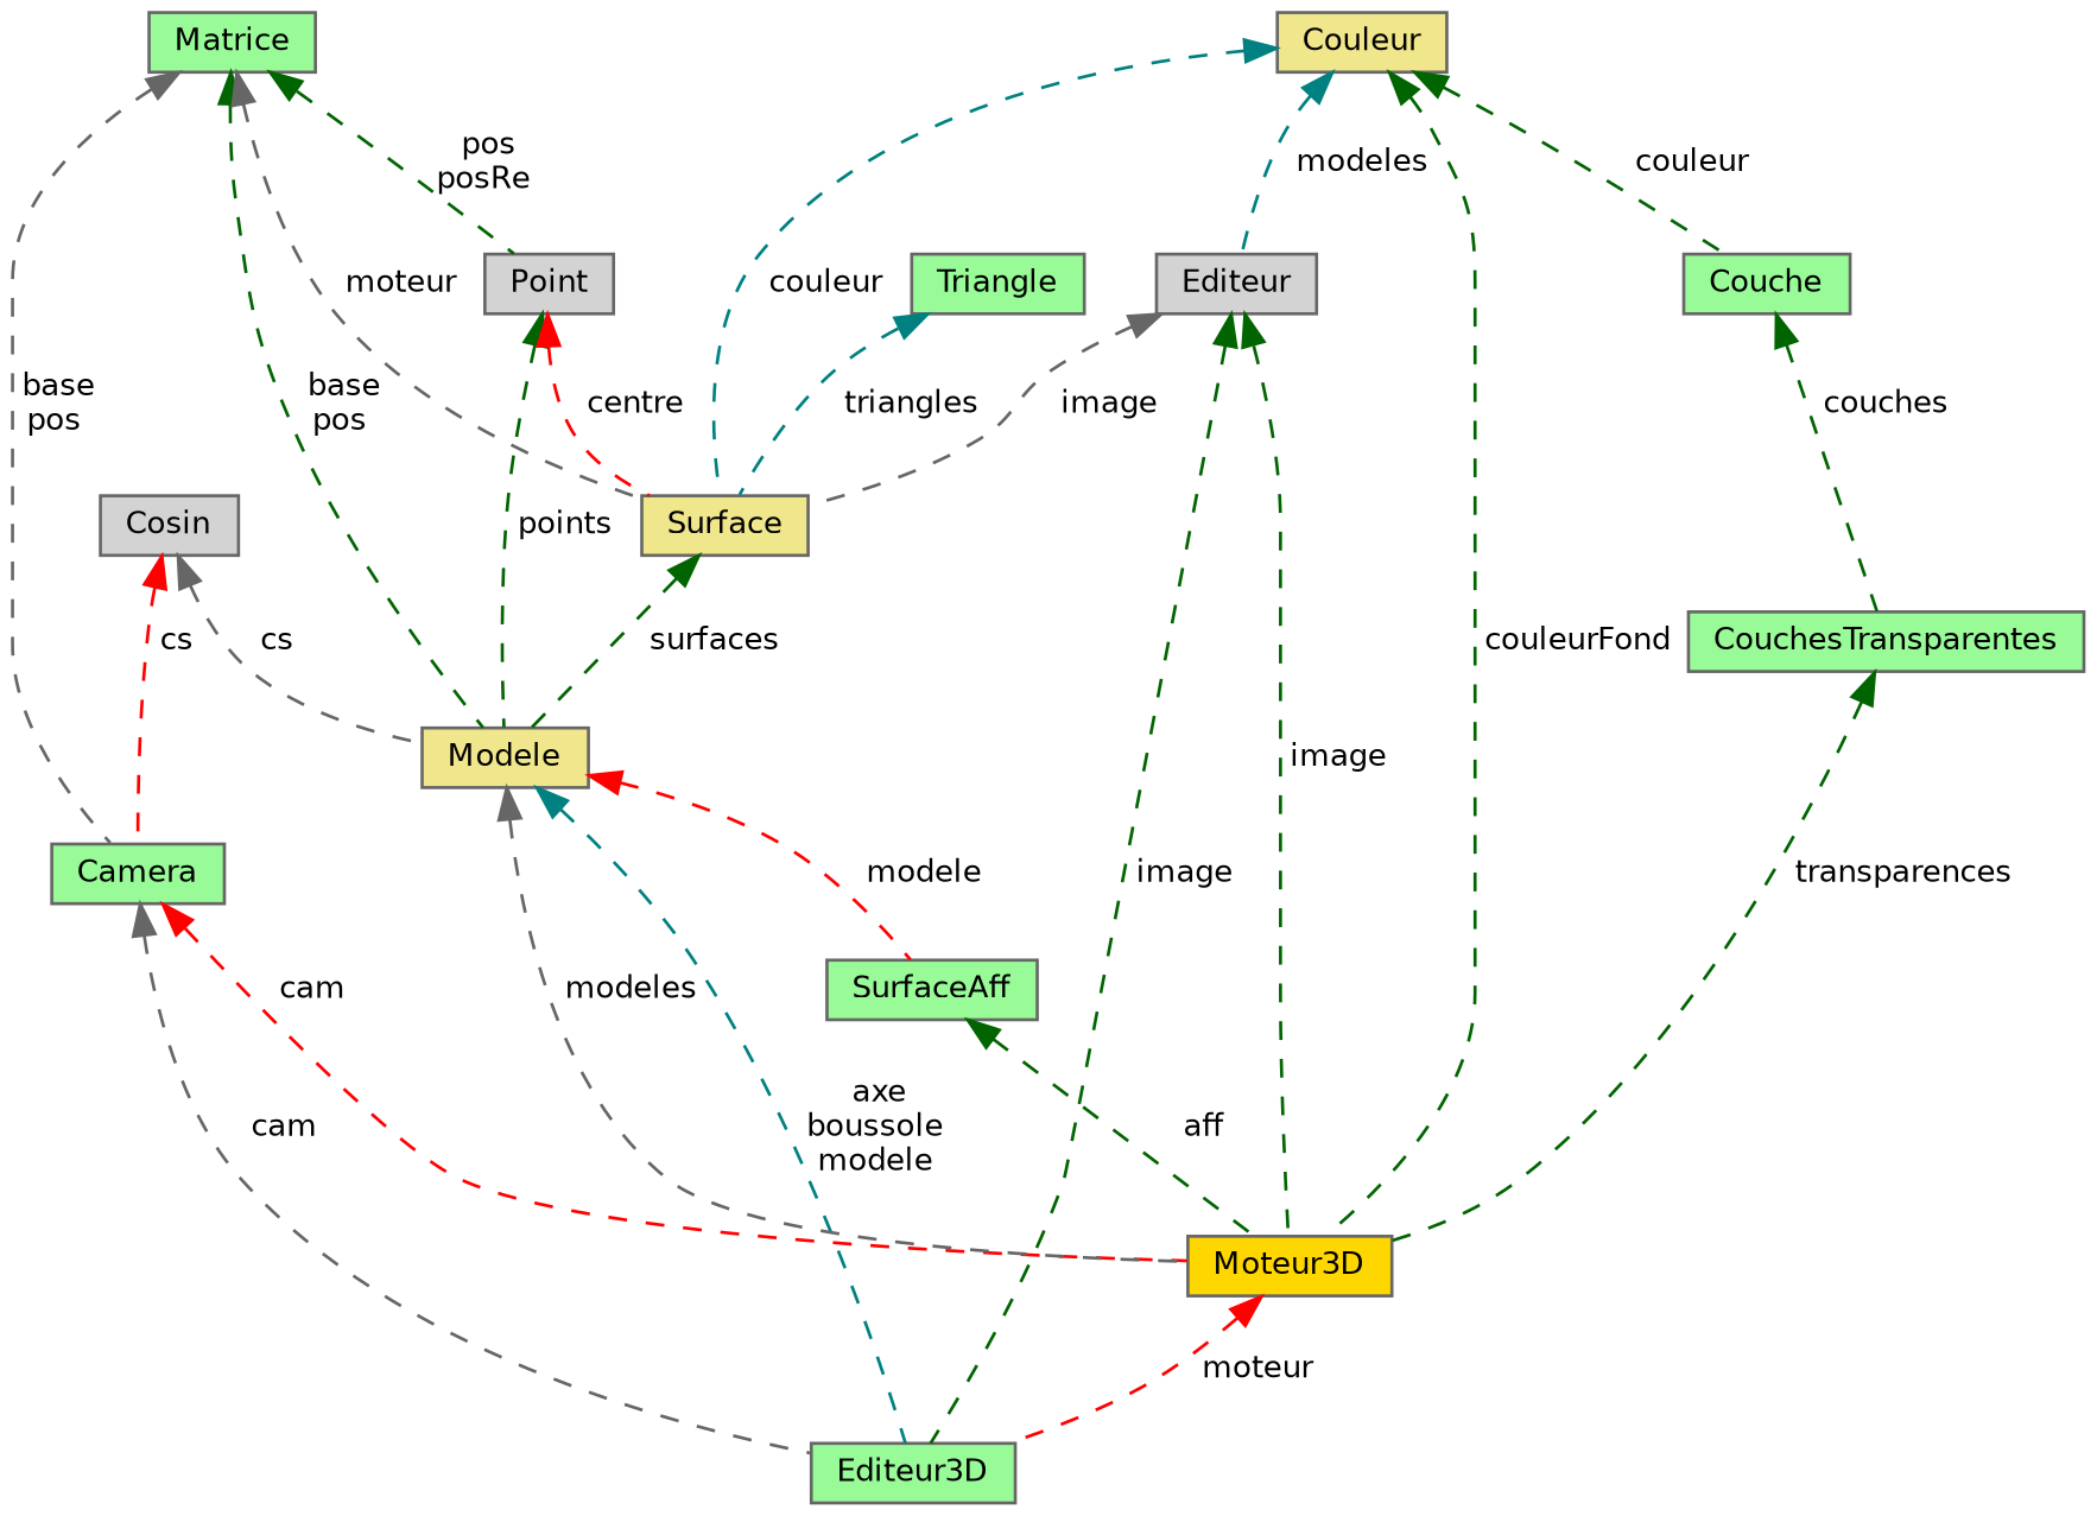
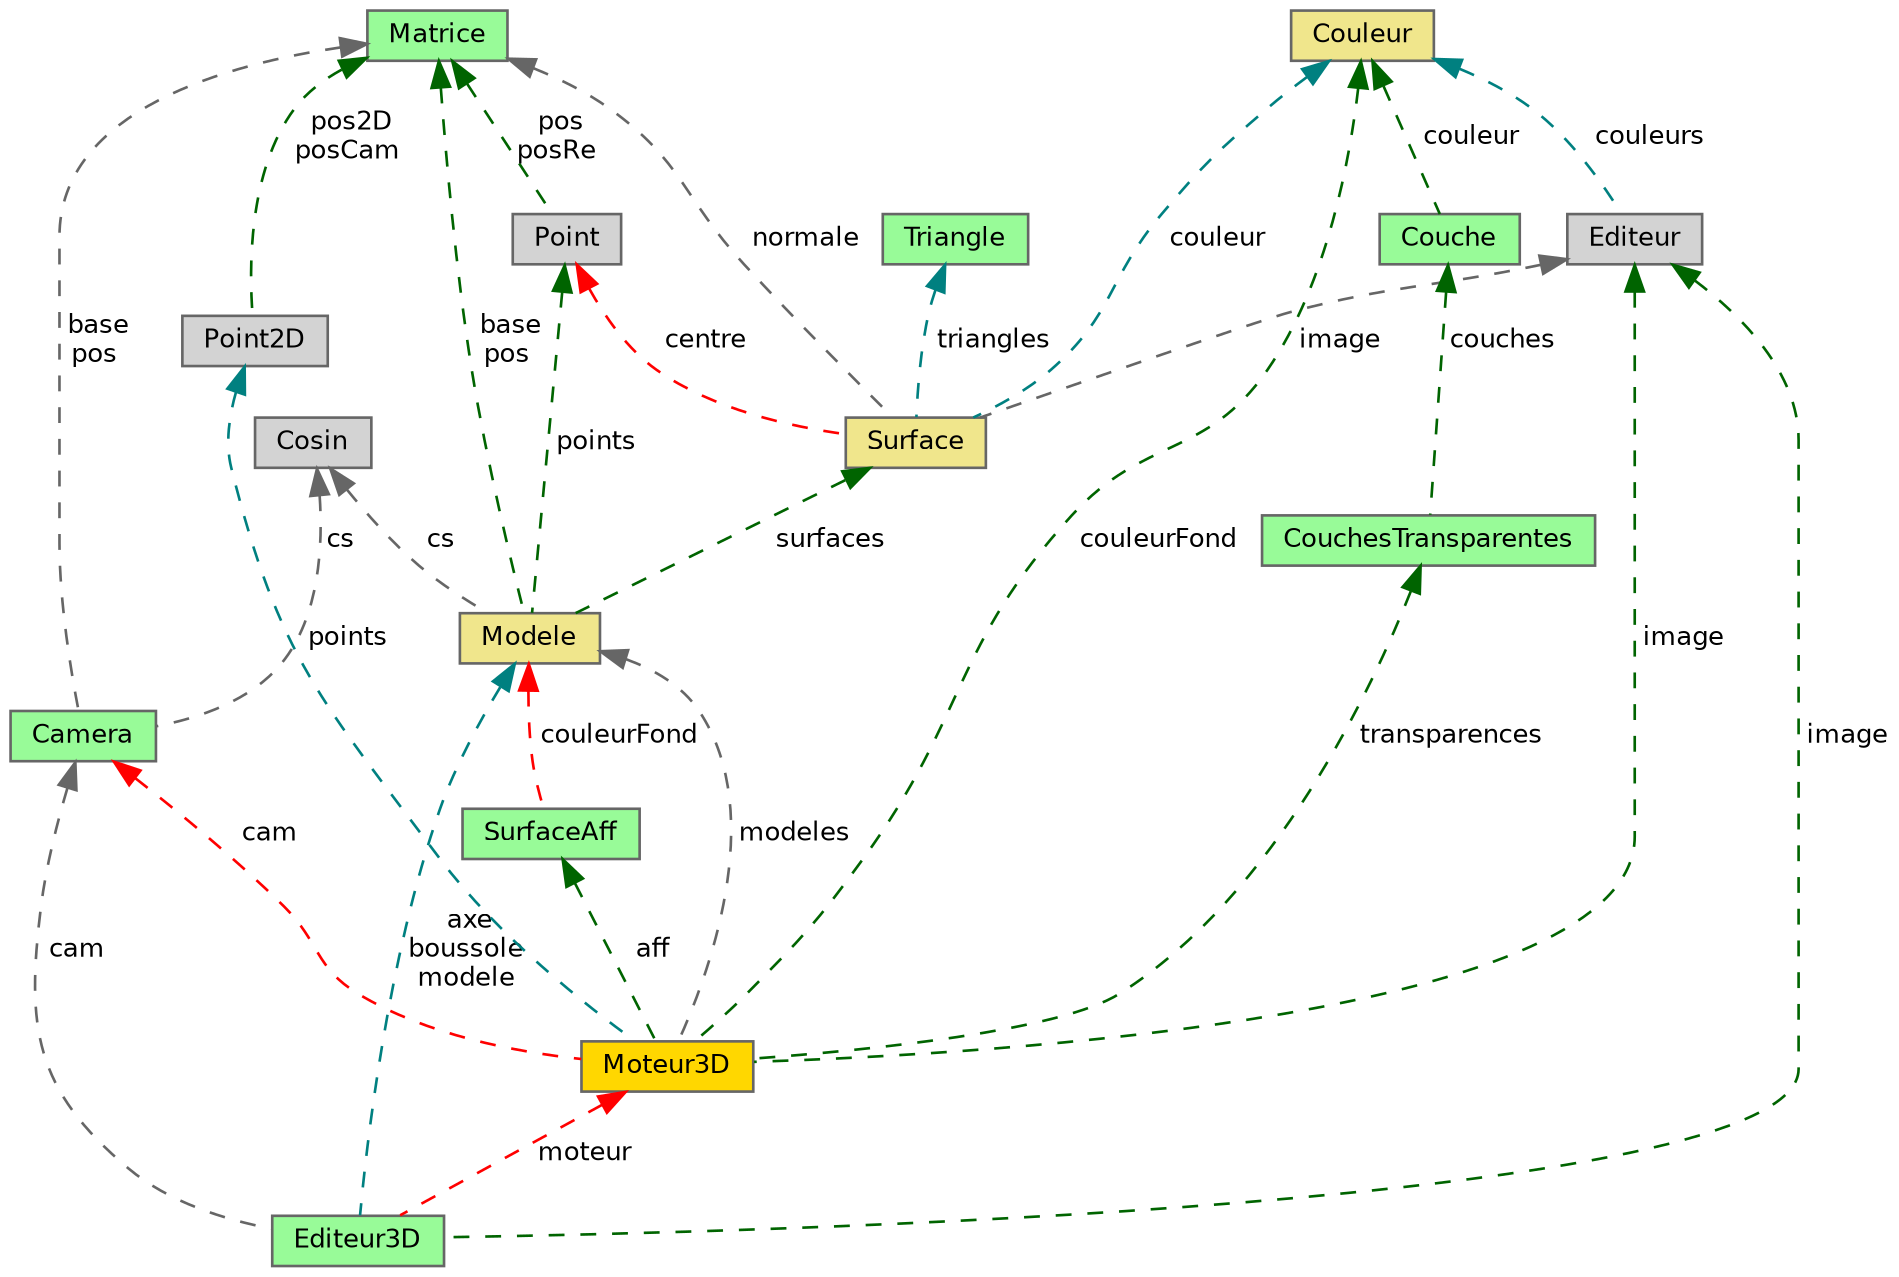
  digraph {
    node [color=gray40 fillcolor=palegreen fontname=Helvetica fontsize=10 shape=box style=filled]
    edge [color=darkgreen dir=back fontname=Helvetica fontsize=10 labelfontname=Helvetica labelfontsize=10 style=dashed]
    n1 [fontcolor=black height=0.2 label=Editeur3D width=0.4]
    n2 [height=0.2 label=Camera width=0.4]
    n3 [fillcolor=gold height=0.2 label=Moteur3D width=0.4]
    n4 [height=0.2 label=Matrice width=0.4]
    n5 [fillcolor=khaki height=0.2 label=Modele width=0.4]
    n6 [fillcolor=khaki height=0.2 label=Surface width=0.4]
    n7 [fillcolor=lightgrey height=0.2 label=Point width=0.4]
+   n8 [fillcolor=lightgrey height=0.2 label=Point2D width=0.4]
    n9 [height=0.2 label=SurfaceAff width=0.4]
    n10 [fillcolor=lightgrey height=0.2 label=Cosin width=0.4]
    n11 [fillcolor=khaki height=0.2 label=Couleur width=0.4]
    n12 [fillcolor=lightgrey height=0.2 label=Editeur width=0.4]
    n13 [height=0.2 label=Couche width=0.4]
    n14 [height=0.2 label=CouchesTransparentes width=0.4]
    n15 [height=0.2 label=Triangle width=0.4]
    n2 -> n1 [color=gray40 label=" cam"]
    n2 -> n3 [color=red label=" cam"]
    n3 -> n1 [color=red label=" moteur"]
    n4 -> n2 [color=gray40 label=" base\npos"]
    n4 -> n5 [label=" base\npos"]
-   n4 -> n6 [color=gray40 label=" moteur"]
+   n4 -> n6 [color=gray40 label=" normale"]
    n4 -> n7 [label=" pos\nposRe"]
+   n4 -> n8 [label=" pos2D\nposCam"]
    n5 -> n1 [color=teal label=" axe\nboussole\nmodele"]
    n5 -> n3 [color=gray40 label=" modeles"]
-   n5 -> n9 [color=red label=" modele"]
+   n5 -> n9 [color=red label=" couleurFond"]
    n6 -> n5 [label=" surfaces"]
    n7 -> n5 [label=" points"]
    n7 -> n6 [color=red label=" centre"]
+   n8 -> n3 [color=teal label=" points"]
    n9 -> n3 [label=" aff"]
-   n10 -> n2 [color=red label=" cs"]
+   n10 -> n2 [color=gray40 label=" cs"]
    n10 -> n5 [color=gray40 label=" cs"]
    n11 -> n3 [label=" couleurFond"]
    n11 -> n6 [color=teal label=" couleur"]
-   n11 -> n12 [color=teal label=" modeles"]
+   n11 -> n12 [color=teal label=" couleurs"]
    n11 -> n13 [label=" couleur"]
    n12 -> n1 [label=" image"]
    n12 -> n3 [label=" image"]
    n12 -> n6 [color=gray40 label=" image"]
    n13 -> n14 [label=" couches"]
    n14 -> n3 [label=" transparences"]
    n15 -> n6 [color=teal label=" triangles"]
  }
